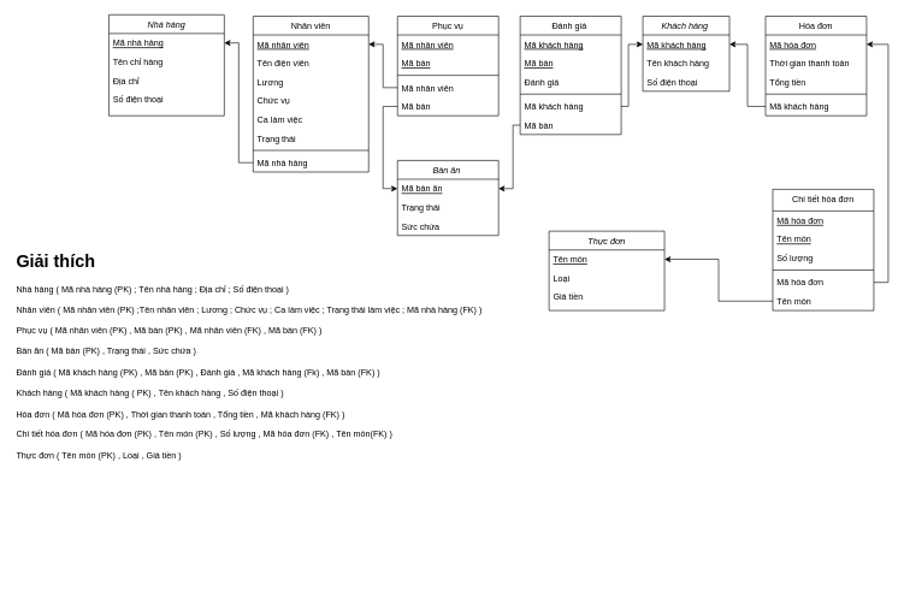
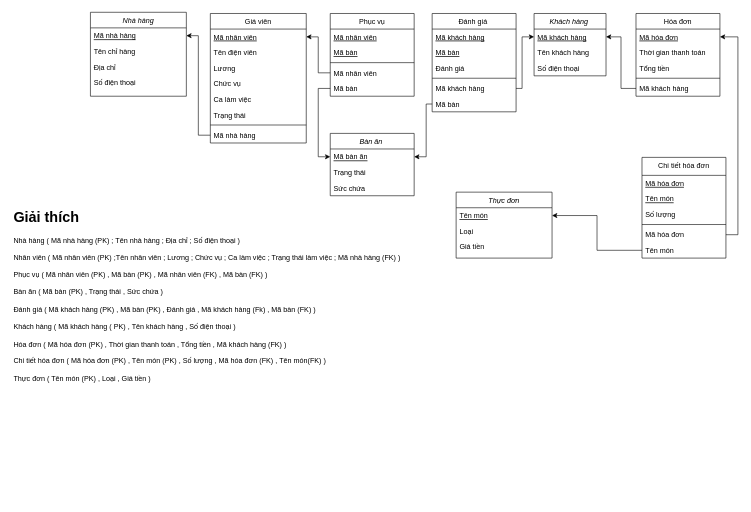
  <mxCell id="0" />
  <mxCell id="1" parent="0" />
  <mxCell id="2" value="Nhà hàng" style="swimlane;fontStyle=2;align=center;verticalAlign=top;childLayout=stackLayout;horizontal=1;startSize=26;horizontalStack=0;resizeParent=1;resizeLast=0;collapsible=1;marginBottom=0;rounded=0;shadow=0;strokeWidth=1;" parent="1" vertex="1"><mxGeometry x="150" y="20" width="160" height="140" as="geometry"><mxRectangle x="230" y="140" width="160" height="26" as="alternateBounds" /></mxGeometry></mxCell>
  <mxCell id="3" value="Mã nhà hàng" style="text;align=left;verticalAlign=top;spacingLeft=4;spacingRight=4;overflow=hidden;rotatable=0;points=[[0,0.5],[1,0.5]];portConstraint=eastwest;rounded=0;shadow=0;html=0;fontStyle=4" parent="2" vertex="1"><mxGeometry y="26" width="160" height="26" as="geometry" /></mxCell>
  <mxCell id="4" value="Tên chỉ hàng" style="text;align=left;verticalAlign=top;spacingLeft=4;spacingRight=4;overflow=hidden;rotatable=0;points=[[0,0.5],[1,0.5]];portConstraint=eastwest;rounded=0;shadow=0;html=0;" vertex="1" parent="2"><mxGeometry y="52" width="160" height="26" as="geometry" /></mxCell>
  <mxCell id="5" value="Địa chỉ" style="text;align=left;verticalAlign=top;spacingLeft=4;spacingRight=4;overflow=hidden;rotatable=0;points=[[0,0.5],[1,0.5]];portConstraint=eastwest;rounded=0;shadow=0;html=0;" parent="2" vertex="1"><mxGeometry y="78" width="160" height="26" as="geometry" /></mxCell>
  <mxCell id="6" value="Số điện thoại" style="text;align=left;verticalAlign=top;spacingLeft=4;spacingRight=4;overflow=hidden;rotatable=0;points=[[0,0.5],[1,0.5]];portConstraint=eastwest;" parent="2" vertex="1"><mxGeometry y="104" width="160" height="26" as="geometry" /></mxCell>
  <mxCell id="7" value="Phục vụ" style="swimlane;fontStyle=0;align=center;verticalAlign=top;childLayout=stackLayout;horizontal=1;startSize=26;horizontalStack=0;resizeParent=1;resizeLast=0;collapsible=1;marginBottom=0;rounded=0;shadow=0;strokeWidth=1;" parent="1" vertex="1"><mxGeometry x="550" y="22" width="140" height="138" as="geometry"><mxRectangle x="340" y="380" width="170" height="26" as="alternateBounds" /></mxGeometry></mxCell>
  <mxCell id="8" value="Mã nhân viên" style="text;align=left;verticalAlign=top;spacingLeft=4;spacingRight=4;overflow=hidden;rotatable=0;points=[[0,0.5],[1,0.5]];portConstraint=eastwest;rounded=0;shadow=0;html=0;fontStyle=4" vertex="1" parent="7"><mxGeometry y="26" width="140" height="26" as="geometry" /></mxCell>
  <mxCell id="9" value="Mã bàn" style="text;align=left;verticalAlign=top;spacingLeft=4;spacingRight=4;overflow=hidden;rotatable=0;points=[[0,0.5],[1,0.5]];portConstraint=eastwest;rounded=0;shadow=0;html=0;fontStyle=4" vertex="1" parent="7"><mxGeometry y="52" width="140" height="26" as="geometry" /></mxCell>
  <mxCell id="10" value="" style="line;html=1;strokeWidth=1;align=left;verticalAlign=middle;spacingTop=-1;spacingLeft=3;spacingRight=3;rotatable=0;labelPosition=right;points=[];portConstraint=eastwest;" vertex="1" parent="7"><mxGeometry y="78" width="140" height="8" as="geometry" /></mxCell>
  <mxCell id="11" value="Mã nhân viên" style="text;align=left;verticalAlign=top;spacingLeft=4;spacingRight=4;overflow=hidden;rotatable=0;points=[[0,0.5],[1,0.5]];portConstraint=eastwest;rounded=0;shadow=0;html=0;" vertex="1" parent="7"><mxGeometry y="86" width="140" height="26" as="geometry" /></mxCell>
  <mxCell id="12" value="Mã bàn" style="text;align=left;verticalAlign=top;spacingLeft=4;spacingRight=4;overflow=hidden;rotatable=0;points=[[0,0.5],[1,0.5]];portConstraint=eastwest;rounded=0;shadow=0;html=0;" vertex="1" parent="7"><mxGeometry y="112" width="140" height="26" as="geometry" /></mxCell>
- <mxCell id="13" value="Nhân viên" style="swimlane;fontStyle=0;align=center;verticalAlign=top;childLayout=stackLayout;horizontal=1;startSize=26;horizontalStack=0;resizeParent=1;resizeLast=0;collapsible=1;marginBottom=0;rounded=0;shadow=0;strokeWidth=1;" parent="1" vertex="1"><mxGeometry x="350" y="22" width="160" height="216" as="geometry"><mxRectangle x="550" y="140" width="160" height="26" as="alternateBounds" /></mxGeometry></mxCell>
+ <mxCell id="13" value="Giá viên" style="swimlane;fontStyle=0;align=center;verticalAlign=top;childLayout=stackLayout;horizontal=1;startSize=26;horizontalStack=0;resizeParent=1;resizeLast=0;collapsible=1;marginBottom=0;rounded=0;shadow=0;strokeWidth=1;" parent="1" vertex="1"><mxGeometry x="350" y="22" width="160" height="216" as="geometry"><mxRectangle x="550" y="140" width="160" height="26" as="alternateBounds" /></mxGeometry></mxCell>
  <mxCell id="14" value="Mã nhân viên" style="text;align=left;verticalAlign=top;spacingLeft=4;spacingRight=4;overflow=hidden;rotatable=0;points=[[0,0.5],[1,0.5]];portConstraint=eastwest;fontStyle=4" parent="13" vertex="1"><mxGeometry y="26" width="160" height="26" as="geometry" /></mxCell>
  <mxCell id="15" value="Tên điện viên" style="text;align=left;verticalAlign=top;spacingLeft=4;spacingRight=4;overflow=hidden;rotatable=0;points=[[0,0.5],[1,0.5]];portConstraint=eastwest;rounded=0;shadow=0;html=0;" parent="13" vertex="1"><mxGeometry y="52" width="160" height="26" as="geometry" /></mxCell>
  <mxCell id="16" value="Lương" style="text;align=left;verticalAlign=top;spacingLeft=4;spacingRight=4;overflow=hidden;rotatable=0;points=[[0,0.5],[1,0.5]];portConstraint=eastwest;rounded=0;shadow=0;html=0;" parent="13" vertex="1"><mxGeometry y="78" width="160" height="26" as="geometry" /></mxCell>
  <mxCell id="17" value="Chức vụ" style="text;align=left;verticalAlign=top;spacingLeft=4;spacingRight=4;overflow=hidden;rotatable=0;points=[[0,0.5],[1,0.5]];portConstraint=eastwest;rounded=0;shadow=0;html=0;" parent="13" vertex="1"><mxGeometry y="104" width="160" height="26" as="geometry" /></mxCell>
  <mxCell id="18" value="Ca làm việc&#10;" style="text;align=left;verticalAlign=top;spacingLeft=4;spacingRight=4;overflow=hidden;rotatable=0;points=[[0,0.5],[1,0.5]];portConstraint=eastwest;rounded=0;shadow=0;html=0;" parent="13" vertex="1"><mxGeometry y="130" width="160" height="26" as="geometry" /></mxCell>
  <mxCell id="19" value="Trạng thái&#10;" style="text;align=left;verticalAlign=top;spacingLeft=4;spacingRight=4;overflow=hidden;rotatable=0;points=[[0,0.5],[1,0.5]];portConstraint=eastwest;" parent="13" vertex="1"><mxGeometry y="156" width="160" height="26" as="geometry" /></mxCell>
  <mxCell id="20" value="" style="line;html=1;strokeWidth=1;align=left;verticalAlign=middle;spacingTop=-1;spacingLeft=3;spacingRight=3;rotatable=0;labelPosition=right;points=[];portConstraint=eastwest;" parent="13" vertex="1"><mxGeometry y="182" width="160" height="8" as="geometry" /></mxCell>
  <mxCell id="21" value="Mã nhà hàng" style="text;align=left;verticalAlign=top;spacingLeft=4;spacingRight=4;overflow=hidden;rotatable=0;points=[[0,0.5],[1,0.5]];portConstraint=eastwest;" parent="13" vertex="1"><mxGeometry y="190" width="160" height="26" as="geometry" /></mxCell>
  <mxCell id="22" style="edgeStyle=orthogonalEdgeStyle;rounded=0;orthogonalLoop=1;jettySize=auto;html=1;entryX=1;entryY=0.5;entryDx=0;entryDy=0;" edge="1" parent="1" source="21" target="3"><mxGeometry relative="1" as="geometry" /></mxCell>
  <mxCell id="23" value="" style="edgeStyle=orthogonalEdgeStyle;rounded=0;orthogonalLoop=1;jettySize=auto;html=1;entryX=1;entryY=0.5;entryDx=0;entryDy=0;" edge="1" parent="1" source="11" target="14"><mxGeometry relative="1" as="geometry" /></mxCell>
  <mxCell id="24" value="Bàn ăn " style="swimlane;fontStyle=2;align=center;verticalAlign=top;childLayout=stackLayout;horizontal=1;startSize=26;horizontalStack=0;resizeParent=1;resizeLast=0;collapsible=1;marginBottom=0;rounded=0;shadow=0;strokeWidth=1;" vertex="1" parent="1"><mxGeometry x="550" y="222" width="140" height="104" as="geometry"><mxRectangle x="230" y="140" width="160" height="26" as="alternateBounds" /></mxGeometry></mxCell>
  <mxCell id="25" value="Mã bàn ăn" style="text;align=left;verticalAlign=top;spacingLeft=4;spacingRight=4;overflow=hidden;rotatable=0;points=[[0,0.5],[1,0.5]];portConstraint=eastwest;rounded=0;shadow=0;html=0;fontStyle=4" vertex="1" parent="24"><mxGeometry y="26" width="140" height="26" as="geometry" /></mxCell>
  <mxCell id="26" value="Trạng thái " style="text;align=left;verticalAlign=top;spacingLeft=4;spacingRight=4;overflow=hidden;rotatable=0;points=[[0,0.5],[1,0.5]];portConstraint=eastwest;rounded=0;shadow=0;html=0;" vertex="1" parent="24"><mxGeometry y="52" width="140" height="26" as="geometry" /></mxCell>
  <mxCell id="27" value="Sức chứa" style="text;align=left;verticalAlign=top;spacingLeft=4;spacingRight=4;overflow=hidden;rotatable=0;points=[[0,0.5],[1,0.5]];portConstraint=eastwest;rounded=0;shadow=0;html=0;" vertex="1" parent="24"><mxGeometry y="78" width="140" height="26" as="geometry" /></mxCell>
  <mxCell id="28" style="edgeStyle=orthogonalEdgeStyle;rounded=0;orthogonalLoop=1;jettySize=auto;html=1;entryX=0;entryY=0.5;entryDx=0;entryDy=0;" edge="1" parent="1" source="12" target="25"><mxGeometry relative="1" as="geometry" /></mxCell>
  <mxCell id="29" value="Khách hàng " style="swimlane;fontStyle=2;align=center;verticalAlign=top;childLayout=stackLayout;horizontal=1;startSize=26;horizontalStack=0;resizeParent=1;resizeLast=0;collapsible=1;marginBottom=0;rounded=0;shadow=0;strokeWidth=1;" vertex="1" parent="1"><mxGeometry x="890" y="22" width="120" height="104" as="geometry"><mxRectangle x="230" y="140" width="160" height="26" as="alternateBounds" /></mxGeometry></mxCell>
  <mxCell id="30" value="Mã khách hàng" style="text;align=left;verticalAlign=top;spacingLeft=4;spacingRight=4;overflow=hidden;rotatable=0;points=[[0,0.5],[1,0.5]];portConstraint=eastwest;rounded=0;shadow=0;html=0;fontStyle=4" vertex="1" parent="29"><mxGeometry y="26" width="120" height="26" as="geometry" /></mxCell>
  <mxCell id="31" value="Tên khách hàng " style="text;align=left;verticalAlign=top;spacingLeft=4;spacingRight=4;overflow=hidden;rotatable=0;points=[[0,0.5],[1,0.5]];portConstraint=eastwest;rounded=0;shadow=0;html=0;" vertex="1" parent="29"><mxGeometry y="52" width="120" height="26" as="geometry" /></mxCell>
  <mxCell id="32" value="Số điện thoại " style="text;align=left;verticalAlign=top;spacingLeft=4;spacingRight=4;overflow=hidden;rotatable=0;points=[[0,0.5],[1,0.5]];portConstraint=eastwest;rounded=0;shadow=0;html=0;" vertex="1" parent="29"><mxGeometry y="78" width="120" height="26" as="geometry" /></mxCell>
  <mxCell id="33" value="Hóa đơn" style="swimlane;fontStyle=0;align=center;verticalAlign=top;childLayout=stackLayout;horizontal=1;startSize=26;horizontalStack=0;resizeParent=1;resizeLast=0;collapsible=1;marginBottom=0;rounded=0;shadow=0;strokeWidth=1;" vertex="1" parent="1"><mxGeometry x="1060" y="22" width="140" height="138" as="geometry"><mxRectangle x="340" y="380" width="170" height="26" as="alternateBounds" /></mxGeometry></mxCell>
  <mxCell id="34" value="Mã hóa đơn" style="text;align=left;verticalAlign=top;spacingLeft=4;spacingRight=4;overflow=hidden;rotatable=0;points=[[0,0.5],[1,0.5]];portConstraint=eastwest;rounded=0;shadow=0;html=0;fontStyle=4" vertex="1" parent="33"><mxGeometry y="26" width="140" height="26" as="geometry" /></mxCell>
  <mxCell id="35" value="Thời gian thanh toán" style="text;align=left;verticalAlign=top;spacingLeft=4;spacingRight=4;overflow=hidden;rotatable=0;points=[[0,0.5],[1,0.5]];portConstraint=eastwest;rounded=0;shadow=0;html=0;" vertex="1" parent="33"><mxGeometry y="52" width="140" height="26" as="geometry" /></mxCell>
  <mxCell id="36" value="Tổng tiền" style="text;align=left;verticalAlign=top;spacingLeft=4;spacingRight=4;overflow=hidden;rotatable=0;points=[[0,0.5],[1,0.5]];portConstraint=eastwest;rounded=0;shadow=0;html=0;" vertex="1" parent="33"><mxGeometry y="78" width="140" height="26" as="geometry" /></mxCell>
  <mxCell id="37" value="" style="line;html=1;strokeWidth=1;align=left;verticalAlign=middle;spacingTop=-1;spacingLeft=3;spacingRight=3;rotatable=0;labelPosition=right;points=[];portConstraint=eastwest;" vertex="1" parent="33"><mxGeometry y="104" width="140" height="8" as="geometry" /></mxCell>
  <mxCell id="38" value="Mã khách hàng" style="text;align=left;verticalAlign=top;spacingLeft=4;spacingRight=4;overflow=hidden;rotatable=0;points=[[0,0.5],[1,0.5]];portConstraint=eastwest;rounded=0;shadow=0;html=0;" vertex="1" parent="33"><mxGeometry y="112" width="140" height="26" as="geometry" /></mxCell>
  <mxCell id="39" style="edgeStyle=orthogonalEdgeStyle;rounded=0;orthogonalLoop=1;jettySize=auto;html=1;entryX=1;entryY=0.5;entryDx=0;entryDy=0;" edge="1" parent="1" source="38" target="30"><mxGeometry relative="1" as="geometry" /></mxCell>
  <mxCell id="40" value="Đánh giá " style="swimlane;fontStyle=0;align=center;verticalAlign=top;childLayout=stackLayout;horizontal=1;startSize=26;horizontalStack=0;resizeParent=1;resizeLast=0;collapsible=1;marginBottom=0;rounded=0;shadow=0;strokeWidth=1;" vertex="1" parent="1"><mxGeometry x="720" y="22" width="140" height="164" as="geometry"><mxRectangle x="340" y="380" width="170" height="26" as="alternateBounds" /></mxGeometry></mxCell>
  <mxCell id="41" value="Mã khách hàng" style="text;align=left;verticalAlign=top;spacingLeft=4;spacingRight=4;overflow=hidden;rotatable=0;points=[[0,0.5],[1,0.5]];portConstraint=eastwest;rounded=0;shadow=0;html=0;fontStyle=4" vertex="1" parent="40"><mxGeometry y="26" width="140" height="26" as="geometry" /></mxCell>
  <mxCell id="42" value="Mã bàn" style="text;align=left;verticalAlign=top;spacingLeft=4;spacingRight=4;overflow=hidden;rotatable=0;points=[[0,0.5],[1,0.5]];portConstraint=eastwest;rounded=0;shadow=0;html=0;fontStyle=4" vertex="1" parent="40"><mxGeometry y="52" width="140" height="26" as="geometry" /></mxCell>
  <mxCell id="43" value="Đánh giá" style="text;align=left;verticalAlign=top;spacingLeft=4;spacingRight=4;overflow=hidden;rotatable=0;points=[[0,0.5],[1,0.5]];portConstraint=eastwest;rounded=0;shadow=0;html=0;" vertex="1" parent="40"><mxGeometry y="78" width="140" height="26" as="geometry" /></mxCell>
  <mxCell id="44" value="" style="line;html=1;strokeWidth=1;align=left;verticalAlign=middle;spacingTop=-1;spacingLeft=3;spacingRight=3;rotatable=0;labelPosition=right;points=[];portConstraint=eastwest;" vertex="1" parent="40"><mxGeometry y="104" width="140" height="8" as="geometry" /></mxCell>
  <mxCell id="45" value="Mã khách hàng " style="text;align=left;verticalAlign=top;spacingLeft=4;spacingRight=4;overflow=hidden;rotatable=0;points=[[0,0.5],[1,0.5]];portConstraint=eastwest;rounded=0;shadow=0;html=0;" vertex="1" parent="40"><mxGeometry y="112" width="140" height="26" as="geometry" /></mxCell>
  <mxCell id="46" value="Mã bàn" style="text;align=left;verticalAlign=top;spacingLeft=4;spacingRight=4;overflow=hidden;rotatable=0;points=[[0,0.5],[1,0.5]];portConstraint=eastwest;rounded=0;shadow=0;html=0;" vertex="1" parent="40"><mxGeometry y="138" width="140" height="26" as="geometry" /></mxCell>
  <mxCell id="47" value="" style="edgeStyle=orthogonalEdgeStyle;rounded=0;orthogonalLoop=1;jettySize=auto;html=1;entryX=0;entryY=0.5;entryDx=0;entryDy=0;" edge="1" parent="1" source="45" target="30"><mxGeometry relative="1" as="geometry"><Array as="points"><mxPoint x="870" y="147" /><mxPoint x="870" y="61" /></Array></mxGeometry></mxCell>
  <mxCell id="48" value="" style="edgeStyle=orthogonalEdgeStyle;rounded=0;orthogonalLoop=1;jettySize=auto;html=1;entryX=1;entryY=0.5;entryDx=0;entryDy=0;" edge="1" parent="1" source="46" target="25"><mxGeometry relative="1" as="geometry"><Array as="points"><mxPoint x="710" y="173" /><mxPoint x="710" y="261" /></Array></mxGeometry></mxCell>
  <mxCell id="49" value="Chi tiết hóa đơn" style="swimlane;fontStyle=0;align=center;verticalAlign=top;childLayout=stackLayout;horizontal=1;startSize=30;horizontalStack=0;resizeParent=1;resizeLast=0;collapsible=1;marginBottom=0;rounded=0;shadow=0;strokeWidth=1;" vertex="1" parent="1"><mxGeometry x="1070" y="262" width="140" height="168" as="geometry"><mxRectangle x="340" y="380" width="170" height="26" as="alternateBounds" /></mxGeometry></mxCell>
  <mxCell id="50" value="Mã hóa đơn" style="text;align=left;verticalAlign=top;spacingLeft=4;spacingRight=4;overflow=hidden;rotatable=0;points=[[0,0.5],[1,0.5]];portConstraint=eastwest;rounded=0;shadow=0;html=0;fontStyle=4" vertex="1" parent="49"><mxGeometry y="30" width="140" height="26" as="geometry" /></mxCell>
  <mxCell id="51" value="Tên món" style="text;align=left;verticalAlign=top;spacingLeft=4;spacingRight=4;overflow=hidden;rotatable=0;points=[[0,0.5],[1,0.5]];portConstraint=eastwest;rounded=0;shadow=0;html=0;fontStyle=4" vertex="1" parent="49"><mxGeometry y="56" width="140" height="26" as="geometry" /></mxCell>
  <mxCell id="52" value="Số lượng" style="text;align=left;verticalAlign=top;spacingLeft=4;spacingRight=4;overflow=hidden;rotatable=0;points=[[0,0.5],[1,0.5]];portConstraint=eastwest;rounded=0;shadow=0;html=0;" vertex="1" parent="49"><mxGeometry y="82" width="140" height="26" as="geometry" /></mxCell>
  <mxCell id="53" value="" style="line;html=1;strokeWidth=1;align=left;verticalAlign=middle;spacingTop=-1;spacingLeft=3;spacingRight=3;rotatable=0;labelPosition=right;points=[];portConstraint=eastwest;" vertex="1" parent="49"><mxGeometry y="108" width="140" height="8" as="geometry" /></mxCell>
  <mxCell id="54" value="Mã hóa đơn" style="text;align=left;verticalAlign=top;spacingLeft=4;spacingRight=4;overflow=hidden;rotatable=0;points=[[0,0.5],[1,0.5]];portConstraint=eastwest;rounded=0;shadow=0;html=0;" vertex="1" parent="49"><mxGeometry y="116" width="140" height="26" as="geometry" /></mxCell>
  <mxCell id="55" value="Tên món" style="text;align=left;verticalAlign=top;spacingLeft=4;spacingRight=4;overflow=hidden;rotatable=0;points=[[0,0.5],[1,0.5]];portConstraint=eastwest;rounded=0;shadow=0;html=0;" vertex="1" parent="49"><mxGeometry y="142" width="140" height="26" as="geometry" /></mxCell>
  <mxCell id="56" style="edgeStyle=orthogonalEdgeStyle;rounded=0;orthogonalLoop=1;jettySize=auto;html=1;entryX=1;entryY=0.5;entryDx=0;entryDy=0;" edge="1" parent="1" source="54" target="34"><mxGeometry relative="1" as="geometry"><Array as="points"><mxPoint x="1230" y="391" /><mxPoint x="1230" y="61" /></Array></mxGeometry></mxCell>
  <mxCell id="57" value="Thực đơn" style="swimlane;fontStyle=2;align=center;verticalAlign=top;childLayout=stackLayout;horizontal=1;startSize=26;horizontalStack=0;resizeParent=1;resizeLast=0;collapsible=1;marginBottom=0;rounded=0;shadow=0;strokeWidth=1;" vertex="1" parent="1"><mxGeometry x="760" y="320" width="160" height="110" as="geometry"><mxRectangle x="230" y="140" width="160" height="26" as="alternateBounds" /></mxGeometry></mxCell>
  <mxCell id="58" value="Tên món" style="text;align=left;verticalAlign=top;spacingLeft=4;spacingRight=4;overflow=hidden;rotatable=0;points=[[0,0.5],[1,0.5]];portConstraint=eastwest;rounded=0;shadow=0;html=0;fontStyle=4" vertex="1" parent="57"><mxGeometry y="26" width="160" height="26" as="geometry" /></mxCell>
  <mxCell id="59" value="Loại" style="text;align=left;verticalAlign=top;spacingLeft=4;spacingRight=4;overflow=hidden;rotatable=0;points=[[0,0.5],[1,0.5]];portConstraint=eastwest;rounded=0;shadow=0;html=0;" vertex="1" parent="57"><mxGeometry y="52" width="160" height="26" as="geometry" /></mxCell>
  <mxCell id="60" value="Giá tiền" style="text;align=left;verticalAlign=top;spacingLeft=4;spacingRight=4;overflow=hidden;rotatable=0;points=[[0,0.5],[1,0.5]];portConstraint=eastwest;rounded=0;shadow=0;html=0;" vertex="1" parent="57"><mxGeometry y="78" width="160" height="26" as="geometry" /></mxCell>
  <mxCell id="61" style="edgeStyle=orthogonalEdgeStyle;rounded=0;orthogonalLoop=1;jettySize=auto;html=1;entryX=1;entryY=0.5;entryDx=0;entryDy=0;" edge="1" parent="1" source="55" target="58"><mxGeometry relative="1" as="geometry"><mxPoint x="960" y="382" as="targetPoint" /></mxGeometry></mxCell>
  <mxCell id="62" value="&lt;h1 style=&quot;margin-top: 0px;&quot;&gt;Giải thích&lt;/h1&gt;&lt;div&gt;Nhà hàng ( Mã nhà hàng (PK) ; Tên nhà hàng ; Địa chỉ ; Số điện thoại )&lt;/div&gt;&lt;div&gt;&lt;br&gt;&lt;/div&gt;&lt;div&gt;Nhân viên ( Mã nhân viên (PK) ;Tên nhân viên ; Lương ; Chức vụ ; Ca làm việc ; Trạng thái làm việc ; Mã nhà hàng (FK) )&amp;nbsp;&lt;/div&gt;&lt;div&gt;&lt;br&gt;&lt;/div&gt;&lt;div&gt;Phục vụ ( Mã nhân viên (PK) , Mã bàn (PK) , Mã nhân viên (FK) , Mã bàn (FK) )&lt;/div&gt;&lt;div&gt;&lt;br&gt;&lt;/div&gt;&lt;div&gt;Bàn ăn ( Mã bàn (PK) , Trạng thái , Sức chứa )&lt;/div&gt;&lt;div&gt;&lt;br&gt;&lt;/div&gt;&lt;div&gt;Đánh giá ( Mã khách hàng (PK) , Mã bàn (PK) , Đánh giá , Mã khách hàng (Fk) , Mã bàn (FK) )&lt;/div&gt;&lt;div&gt;&lt;br&gt;&lt;/div&gt;&lt;div&gt;Khách hàng ( Mã khách hàng ( PK) , Tên khách hàng , Số điện thoại )&lt;/div&gt;&lt;div&gt;&lt;br&gt;&lt;/div&gt;&lt;div&gt;Hóa đơn ( Mã hóa đơn (PK) , Thời gian thanh toán , Tổng tiền , Mã khách hàng (FK) )&lt;/div&gt;&lt;div&gt;&lt;br&gt;&lt;/div&gt;&lt;div&gt;Chi tiết hóa đơn ( Mã hóa đơn (PK) , Tên món (PK) , Số lượng , Mã hóa đơn (FK) , Tên món(FK) )&lt;/div&gt;&lt;div&gt;&lt;br&gt;&lt;/div&gt;&lt;div&gt;Thực đơn ( Tên món (PK) , Loại , Giá tiền )&lt;/div&gt;&lt;div&gt;&lt;br&gt;&lt;/div&gt;&lt;div&gt;&lt;br&gt;&lt;/div&gt;" style="text;html=1;whiteSpace=wrap;overflow=hidden;rounded=0;" vertex="1" parent="1"><mxGeometry x="20" y="342" width="720" height="490" as="geometry" /></mxCell>
